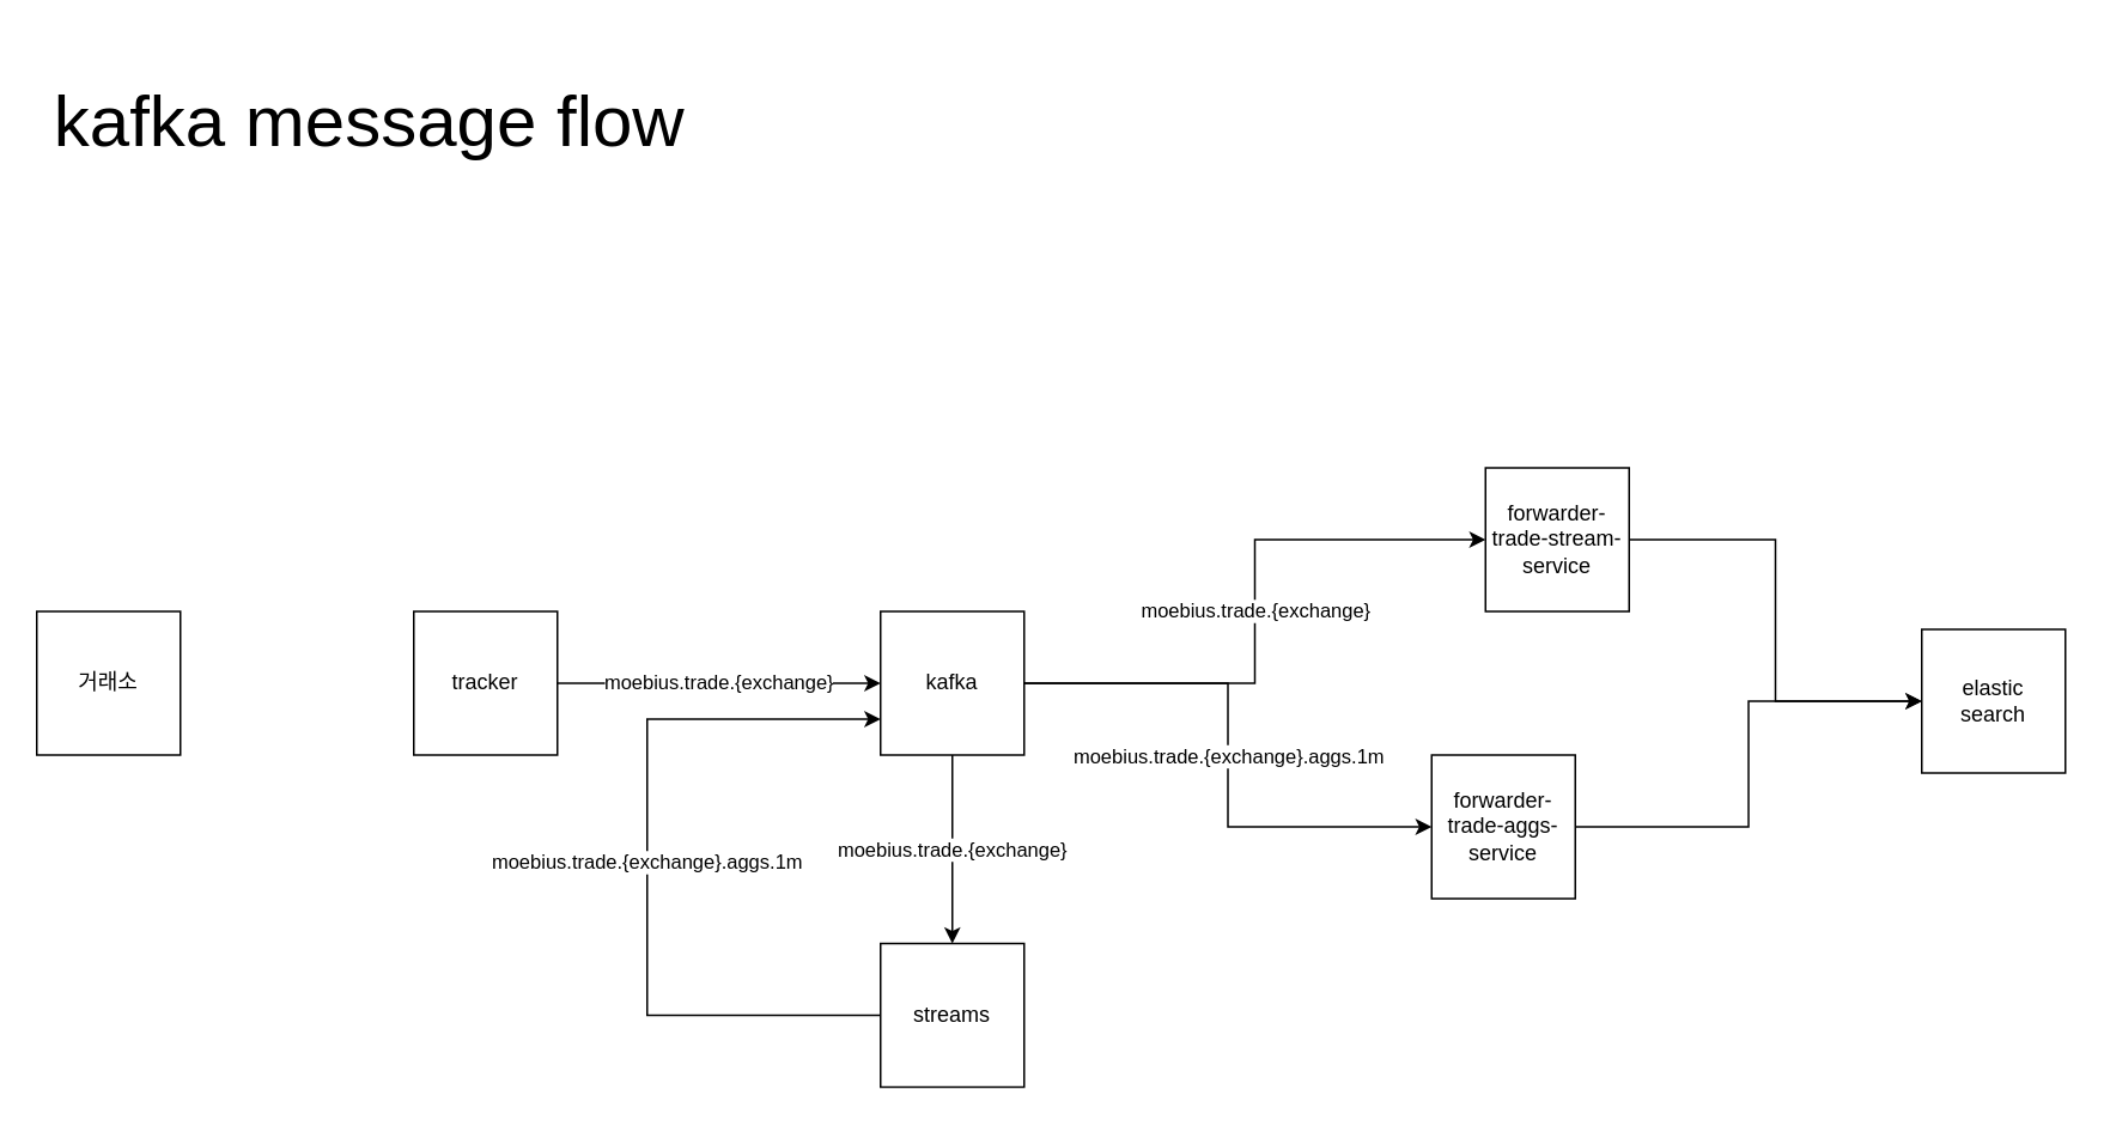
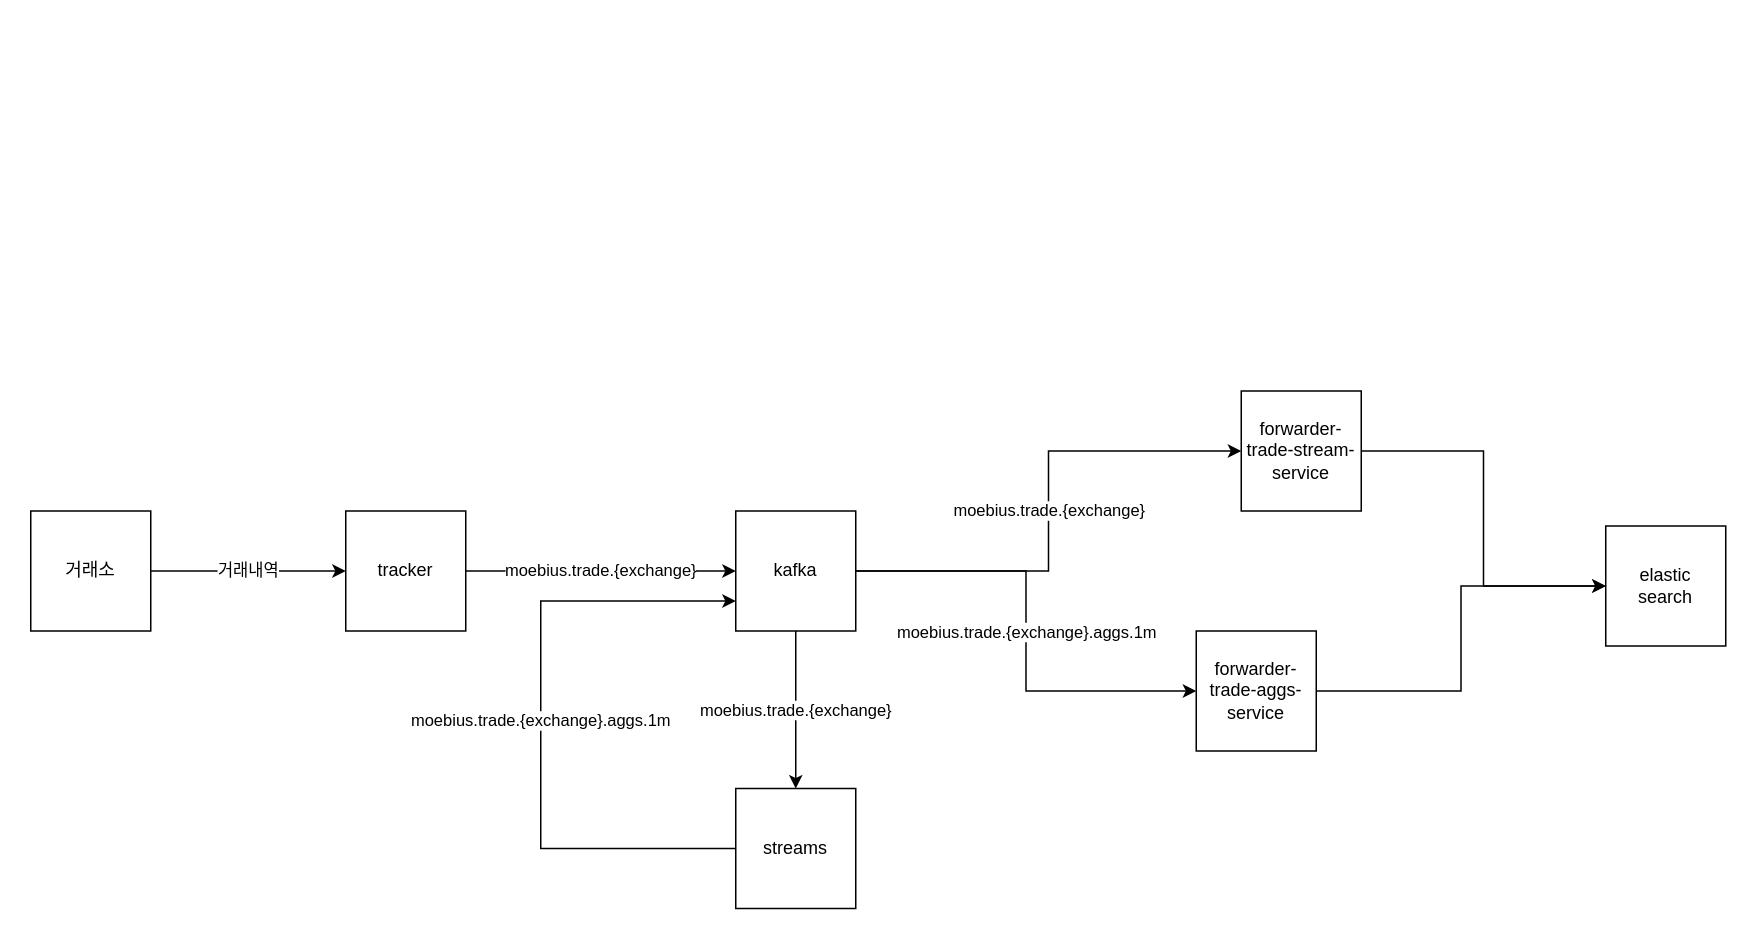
  <mxCell id="0" />
  <mxCell id="1" parent="0" />
+ <mxCell id="2" value="거래내역" style="edgeStyle=orthogonalEdgeStyle;rounded=0;orthogonalLoop=1;jettySize=auto;html=1;exitX=1;exitY=0.5;exitDx=0;exitDy=0;" edge="1" parent="1" source="3" target="5"><mxGeometry relative="1" as="geometry" /></mxCell>
  <mxCell id="3" value="거래소" style="whiteSpace=wrap;html=1;aspect=fixed;" vertex="1" parent="1"><mxGeometry x="20" y="340" width="80" height="80" as="geometry" /></mxCell>
  <mxCell id="4" value="moebius.trade.{exchange}" style="edgeStyle=orthogonalEdgeStyle;rounded=0;orthogonalLoop=1;jettySize=auto;html=1;exitX=1;exitY=0.5;exitDx=0;exitDy=0;entryX=0;entryY=0.5;entryDx=0;entryDy=0;" edge="1" parent="1" source="5" target="9"><mxGeometry relative="1" as="geometry" /></mxCell>
  <mxCell id="5" value="tracker" style="whiteSpace=wrap;html=1;aspect=fixed;" vertex="1" parent="1"><mxGeometry x="230" y="340" width="80" height="80" as="geometry" /></mxCell>
  <mxCell id="6" value="moebius.trade.{exchange}" style="edgeStyle=orthogonalEdgeStyle;rounded=0;orthogonalLoop=1;jettySize=auto;html=1;" edge="1" parent="1" source="9" target="11"><mxGeometry relative="1" as="geometry" /></mxCell>
  <mxCell id="7" value="moebius.trade.{exchange}" style="edgeStyle=orthogonalEdgeStyle;rounded=0;orthogonalLoop=1;jettySize=auto;html=1;" edge="1" parent="1" source="9" target="13"><mxGeometry relative="1" as="geometry" /></mxCell>
  <mxCell id="8" value="moebius.trade.{exchange}.aggs.1m" style="edgeStyle=orthogonalEdgeStyle;rounded=0;orthogonalLoop=1;jettySize=auto;html=1;exitX=1;exitY=0.5;exitDx=0;exitDy=0;" edge="1" parent="1" source="9" target="15"><mxGeometry relative="1" as="geometry" /></mxCell>
  <mxCell id="9" value="kafka" style="whiteSpace=wrap;html=1;aspect=fixed;" vertex="1" parent="1"><mxGeometry x="490" y="340" width="80" height="80" as="geometry" /></mxCell>
  <mxCell id="10" value="moebius.trade.{exchange}.aggs.1m" style="edgeStyle=orthogonalEdgeStyle;rounded=0;orthogonalLoop=1;jettySize=auto;html=1;entryX=0;entryY=0.75;entryDx=0;entryDy=0;" edge="1" parent="1" source="11" target="9"><mxGeometry x="0.012" relative="1" as="geometry"><mxPoint x="770" y="390" as="targetPoint" /><Array as="points"><mxPoint x="360" y="565" /><mxPoint x="360" y="400" /></Array><mxPoint as="offset" /></mxGeometry></mxCell>
  <mxCell id="11" value="streams" style="whiteSpace=wrap;html=1;aspect=fixed;" vertex="1" parent="1"><mxGeometry x="490" y="525" width="80" height="80" as="geometry" /></mxCell>
  <mxCell id="12" style="edgeStyle=orthogonalEdgeStyle;rounded=0;orthogonalLoop=1;jettySize=auto;html=1;entryX=0;entryY=0.5;entryDx=0;entryDy=0;" edge="1" parent="1" source="13" target="16"><mxGeometry relative="1" as="geometry" /></mxCell>
  <mxCell id="13" value="forwarder-trade-stream-service" style="whiteSpace=wrap;html=1;aspect=fixed;" vertex="1" parent="1"><mxGeometry x="827" y="260" width="80" height="80" as="geometry" /></mxCell>
  <mxCell id="14" style="edgeStyle=orthogonalEdgeStyle;rounded=0;orthogonalLoop=1;jettySize=auto;html=1;entryX=0;entryY=0.5;entryDx=0;entryDy=0;" edge="1" parent="1" source="15" target="16"><mxGeometry relative="1" as="geometry" /></mxCell>
  <mxCell id="15" value="forwarder-trade-aggs-service" style="whiteSpace=wrap;html=1;aspect=fixed;" vertex="1" parent="1"><mxGeometry x="797" y="420" width="80" height="80" as="geometry" /></mxCell>
  <mxCell id="16" value="elastic&lt;br&gt;search" style="whiteSpace=wrap;html=1;aspect=fixed;" vertex="1" parent="1"><mxGeometry x="1070" y="350" width="80" height="80" as="geometry" /></mxCell>
- <mxCell id="17" value="&lt;font style=&quot;font-size: 40px&quot;&gt;kafka message flow&lt;/font&gt;" style="text;html=1;align=center;verticalAlign=middle;resizable=0;points=[];autosize=1;strokeColor=none;fontSize=60;" vertex="1" parent="1"><mxGeometry x="20" y="20" width="370" height="80" as="geometry" /></mxCell>
